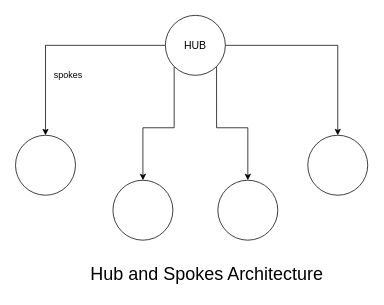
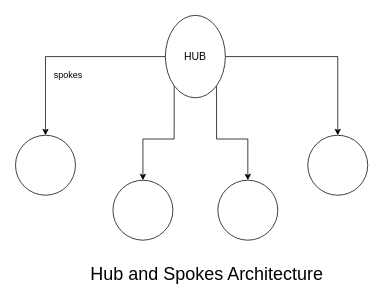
  <mxCell id="0" />
  <mxCell id="1" parent="0" />
  <mxCell id="2" style="edgeStyle=orthogonalEdgeStyle;rounded=0;orthogonalLoop=1;jettySize=auto;html=1;" parent="1" source="6" target="7" edge="1"><mxGeometry relative="1" as="geometry" /></mxCell>
  <mxCell id="3" style="edgeStyle=orthogonalEdgeStyle;rounded=0;orthogonalLoop=1;jettySize=auto;html=1;exitX=0;exitY=1;exitDx=0;exitDy=0;" parent="1" source="6" target="8" edge="1"><mxGeometry relative="1" as="geometry" /></mxCell>
  <mxCell id="4" style="edgeStyle=orthogonalEdgeStyle;rounded=0;orthogonalLoop=1;jettySize=auto;html=1;exitX=1;exitY=1;exitDx=0;exitDy=0;" parent="1" source="6" target="9" edge="1"><mxGeometry relative="1" as="geometry" /></mxCell>
  <mxCell id="5" style="edgeStyle=orthogonalEdgeStyle;rounded=0;orthogonalLoop=1;jettySize=auto;html=1;exitX=1;exitY=0.5;exitDx=0;exitDy=0;" parent="1" source="6" target="10" edge="1"><mxGeometry relative="1" as="geometry" /></mxCell>
- <mxCell id="6" value="&lt;font style=&quot;font-size: 14px;&quot;&gt;HUB&lt;/font&gt;" style="ellipse;whiteSpace=wrap;html=1;aspect=fixed;" parent="1" vertex="1"><mxGeometry x="220" y="20" width="80" height="80" as="geometry" /></mxCell>
+ <mxCell id="6" value="&lt;font style=&quot;font-size: 14px;&quot;&gt;HUB&lt;/font&gt;" style="ellipse;whiteSpace=wrap;html=1;aspect=fixed;" parent="1" vertex="1"><mxGeometry x="220" y="20" width="80" height="110" as="geometry" /></mxCell>
  <mxCell id="7" value="" style="ellipse;whiteSpace=wrap;html=1;aspect=fixed;" parent="1" vertex="1"><mxGeometry x="20" y="180" width="80" height="80" as="geometry" /></mxCell>
  <mxCell id="8" value="" style="ellipse;whiteSpace=wrap;html=1;aspect=fixed;" parent="1" vertex="1"><mxGeometry x="150" y="240" width="80" height="80" as="geometry" /></mxCell>
  <mxCell id="9" value="" style="ellipse;whiteSpace=wrap;html=1;aspect=fixed;" parent="1" vertex="1"><mxGeometry x="290" y="240" width="80" height="80" as="geometry" /></mxCell>
  <mxCell id="10" value="" style="ellipse;whiteSpace=wrap;html=1;aspect=fixed;" parent="1" vertex="1"><mxGeometry x="410" y="180" width="80" height="80" as="geometry" /></mxCell>
  <mxCell id="11" value="spokes" style="text;html=1;align=center;verticalAlign=middle;resizable=0;points=[];autosize=1;strokeColor=none;fillColor=none;" parent="1" vertex="1"><mxGeometry x="60" y="85" width="60" height="30" as="geometry" /></mxCell>
  <mxCell id="12" value="&lt;font style=&quot;font-size: 24px;&quot;&gt;Hub and Spokes Architecture&lt;/font&gt;" style="text;html=1;align=center;verticalAlign=middle;resizable=0;points=[];autosize=1;strokeColor=none;fillColor=none;" parent="1" vertex="1"><mxGeometry x="110" y="345" width="330" height="40" as="geometry" /></mxCell>
